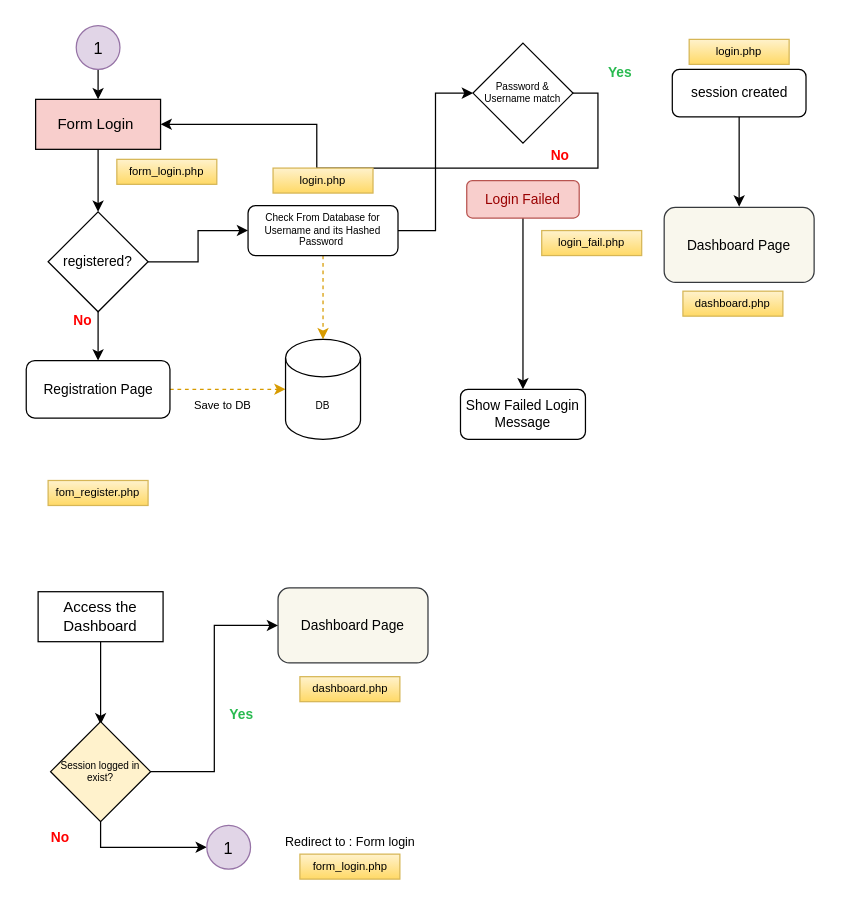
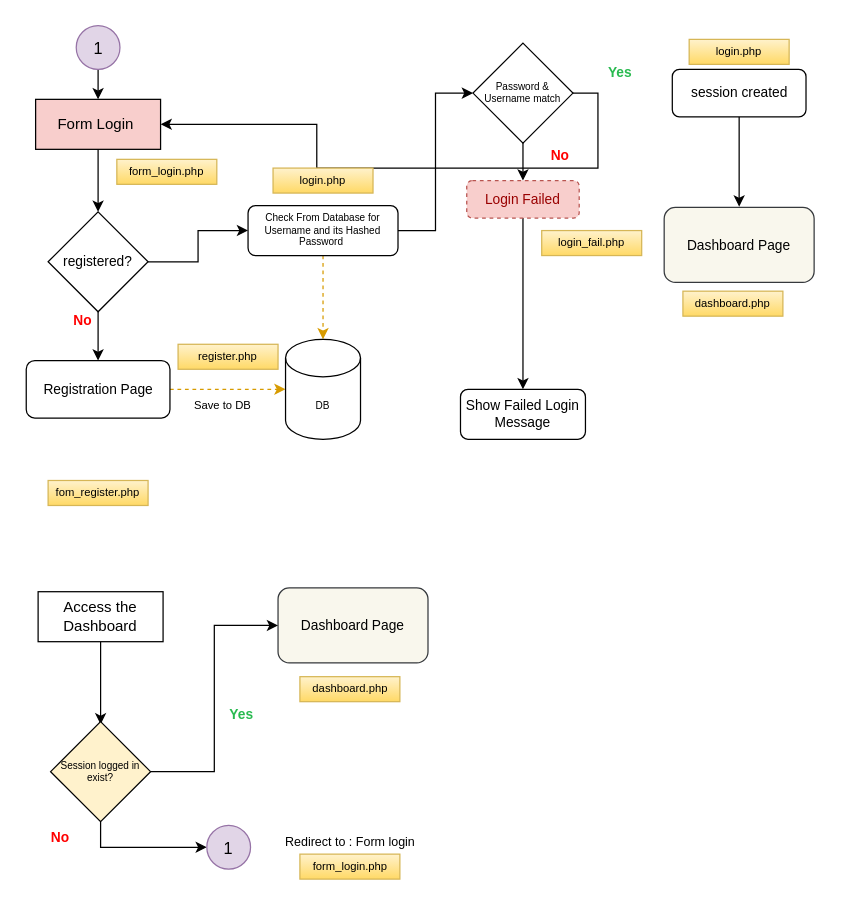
  <mxCell id="0" />
  <mxCell id="1" parent="0" />
  <mxCell id="2" style="edgeStyle=orthogonalEdgeStyle;rounded=0;orthogonalLoop=1;jettySize=auto;html=1;exitX=0.5;exitY=1;exitDx=0;exitDy=0;entryX=0.5;entryY=0;entryDx=0;entryDy=0;fontSize=11;" parent="1" source="3" target="6" edge="1"><mxGeometry relative="1" as="geometry" /></mxCell>
  <mxCell id="3" value="Form Login&amp;nbsp;" style="rounded=0;whiteSpace=wrap;html=1;fillColor=#f8cecc;" parent="1" vertex="1"><mxGeometry x="28" y="79" width="100" height="40" as="geometry" /></mxCell>
  <mxCell id="4" style="edgeStyle=orthogonalEdgeStyle;rounded=0;orthogonalLoop=1;jettySize=auto;html=1;exitX=0.5;exitY=1;exitDx=0;exitDy=0;entryX=0.5;entryY=0;entryDx=0;entryDy=0;fontSize=8;" parent="1" source="6" target="16" edge="1"><mxGeometry relative="1" as="geometry" /></mxCell>
  <mxCell id="5" style="edgeStyle=orthogonalEdgeStyle;rounded=0;orthogonalLoop=1;jettySize=auto;html=1;exitX=1;exitY=0.5;exitDx=0;exitDy=0;entryX=0;entryY=0.5;entryDx=0;entryDy=0;fontSize=8;" parent="1" source="6" target="20" edge="1"><mxGeometry relative="1" as="geometry" /></mxCell>
  <mxCell id="6" value="registered?" style="rhombus;whiteSpace=wrap;html=1;fontSize=11;" parent="1" vertex="1"><mxGeometry x="38" y="169" width="80" height="80" as="geometry" /></mxCell>
  <mxCell id="7" value="Dashboard Page" style="rounded=1;whiteSpace=wrap;html=1;fontSize=11;fillColor=#f9f7ed;strokeColor=#36393d;" parent="1" vertex="1"><mxGeometry x="531" y="165.5" width="120" height="60" as="geometry" /></mxCell>
  <mxCell id="8" value="Yes" style="text;html=1;align=center;verticalAlign=middle;whiteSpace=wrap;rounded=0;fontSize=11;fontStyle=1;fontColor=#29BA50;" parent="1" vertex="1"><mxGeometry x="476" y="48" width="40" height="20" as="geometry" /></mxCell>
+ <mxCell id="9" style="edgeStyle=orthogonalEdgeStyle;rounded=0;orthogonalLoop=1;jettySize=auto;html=1;exitX=0.5;exitY=1;exitDx=0;exitDy=0;entryX=0.5;entryY=0;entryDx=0;entryDy=0;fontSize=8;" parent="1" source="11" target="13" edge="1"><mxGeometry relative="1" as="geometry" /></mxCell>
  <mxCell id="10" style="edgeStyle=orthogonalEdgeStyle;rounded=0;orthogonalLoop=1;jettySize=auto;html=1;exitX=1;exitY=0.5;exitDx=0;exitDy=0;" edge="1" parent="1" source="11" target="3"><mxGeometry relative="1" as="geometry" /></mxCell>
  <mxCell id="11" value="Password &amp;amp; Username match" style="rhombus;whiteSpace=wrap;html=1;fontSize=8;" parent="1" vertex="1"><mxGeometry x="378" y="34" width="80" height="80" as="geometry" /></mxCell>
  <mxCell id="12" style="edgeStyle=orthogonalEdgeStyle;rounded=0;orthogonalLoop=1;jettySize=auto;html=1;exitX=0.5;exitY=1;exitDx=0;exitDy=0;fontSize=8;" parent="1" source="13" target="14" edge="1"><mxGeometry relative="1" as="geometry" /></mxCell>
- <mxCell id="13" value="Login Failed" style="rounded=1;whiteSpace=wrap;html=1;fontSize=11;fillColor=#f8cecc;strokeColor=#b85450;fontColor=#990000;" parent="1" vertex="1"><mxGeometry x="373" y="144" width="90" height="30" as="geometry" /></mxCell>
+ <mxCell id="13" value="Login Failed" style="rounded=1;whiteSpace=wrap;html=1;fontSize=11;fillColor=#f8cecc;strokeColor=#b85450;fontColor=#990000;dashed=1;" parent="1" vertex="1"><mxGeometry x="373" y="144" width="90" height="30" as="geometry" /></mxCell>
  <mxCell id="14" value="Show Failed Login Message" style="rounded=1;whiteSpace=wrap;html=1;fontSize=11;" parent="1" vertex="1"><mxGeometry x="368" y="311" width="100" height="40" as="geometry" /></mxCell>
  <mxCell id="15" style="edgeStyle=orthogonalEdgeStyle;rounded=0;orthogonalLoop=1;jettySize=auto;html=1;exitX=1;exitY=0.5;exitDx=0;exitDy=0;entryX=0;entryY=0.5;entryDx=0;entryDy=0;entryPerimeter=0;fontSize=8;dashed=1;fillColor=#ffe6cc;strokeColor=#d79b00;" parent="1" source="16" target="21" edge="1"><mxGeometry relative="1" as="geometry" /></mxCell>
  <mxCell id="16" value="Registration Page" style="rounded=1;whiteSpace=wrap;html=1;fontSize=11;" parent="1" vertex="1"><mxGeometry x="20.5" y="288" width="115" height="46" as="geometry" /></mxCell>
  <mxCell id="17" value="No" style="text;html=1;align=center;verticalAlign=middle;whiteSpace=wrap;rounded=0;fontSize=11;fontColor=#FF0000;fontStyle=1" parent="1" vertex="1"><mxGeometry x="46" y="246" width="40" height="20" as="geometry" /></mxCell>
  <mxCell id="18" style="edgeStyle=orthogonalEdgeStyle;rounded=0;orthogonalLoop=1;jettySize=auto;html=1;exitX=1;exitY=0.5;exitDx=0;exitDy=0;entryX=0;entryY=0.5;entryDx=0;entryDy=0;fontSize=8;" parent="1" source="20" target="11" edge="1"><mxGeometry relative="1" as="geometry" /></mxCell>
  <mxCell id="19" style="edgeStyle=orthogonalEdgeStyle;rounded=0;orthogonalLoop=1;jettySize=auto;html=1;exitX=0.5;exitY=1;exitDx=0;exitDy=0;entryX=0.5;entryY=0;entryDx=0;entryDy=0;entryPerimeter=0;dashed=1;fontSize=9;fillColor=#ffe6cc;strokeColor=#d79b00;" parent="1" source="20" target="21" edge="1"><mxGeometry relative="1" as="geometry" /></mxCell>
  <mxCell id="20" value="Check From Database for Username and its Hashed Password&amp;nbsp;" style="rounded=1;whiteSpace=wrap;html=1;fontSize=8;" parent="1" vertex="1"><mxGeometry x="198" y="164" width="120" height="40" as="geometry" /></mxCell>
  <mxCell id="21" value="DB" style="shape=cylinder3;whiteSpace=wrap;html=1;boundedLbl=1;backgroundOutline=1;size=15;fontSize=8;" parent="1" vertex="1"><mxGeometry x="228" y="271" width="60" height="80" as="geometry" /></mxCell>
  <mxCell id="22" value="Save to DB" style="text;html=1;strokeColor=none;fillColor=none;align=center;verticalAlign=middle;whiteSpace=wrap;rounded=0;fontSize=9;" parent="1" vertex="1"><mxGeometry x="138" y="314" width="80" height="20" as="geometry" /></mxCell>
  <mxCell id="23" value="form_login.php" style="text;html=1;strokeColor=#d6b656;fillColor=#fff2cc;align=center;verticalAlign=middle;whiteSpace=wrap;rounded=0;fontSize=9;gradientColor=#ffd966;" parent="1" vertex="1"><mxGeometry x="93" y="127" width="80" height="20" as="geometry" /></mxCell>
  <mxCell id="24" value="login.php" style="text;html=1;strokeColor=#d6b656;fillColor=#fff2cc;align=center;verticalAlign=middle;whiteSpace=wrap;rounded=0;fontSize=9;gradientColor=#ffd966;" parent="1" vertex="1"><mxGeometry x="218" y="134" width="80" height="20" as="geometry" /></mxCell>
  <mxCell id="25" value="fom_register.php" style="text;html=1;strokeColor=#d6b656;fillColor=#fff2cc;align=center;verticalAlign=middle;whiteSpace=wrap;rounded=0;fontSize=9;gradientColor=#ffd966;" parent="1" vertex="1"><mxGeometry x="38" y="384" width="80" height="20" as="geometry" /></mxCell>
  <mxCell id="26" value="login_fail.php" style="text;html=1;strokeColor=#d6b656;fillColor=#fff2cc;align=center;verticalAlign=middle;whiteSpace=wrap;rounded=0;fontSize=9;gradientColor=#ffd966;" parent="1" vertex="1"><mxGeometry x="433" y="184" width="80" height="20" as="geometry" /></mxCell>
  <mxCell id="27" value="dashboard.php" style="text;html=1;strokeColor=#d6b656;fillColor=#fff2cc;align=center;verticalAlign=middle;whiteSpace=wrap;rounded=0;fontSize=9;gradientColor=#ffd966;" parent="1" vertex="1"><mxGeometry x="546" y="232.5" width="80" height="20" as="geometry" /></mxCell>
  <mxCell id="28" value="No" style="text;html=1;align=center;verticalAlign=middle;whiteSpace=wrap;rounded=0;fontSize=11;fontColor=#FF0000;fontStyle=1" parent="1" vertex="1"><mxGeometry x="428" y="114" width="40" height="20" as="geometry" /></mxCell>
+ <mxCell id="29" value="register.php" style="text;html=1;strokeColor=#d6b656;fillColor=#fff2cc;align=center;verticalAlign=middle;whiteSpace=wrap;rounded=0;fontSize=9;gradientColor=#ffd966;" parent="1" vertex="1"><mxGeometry x="142" y="275" width="80" height="20" as="geometry" /></mxCell>
  <mxCell id="30" style="edgeStyle=orthogonalEdgeStyle;rounded=0;orthogonalLoop=1;jettySize=auto;html=1;exitX=0.5;exitY=1;exitDx=0;exitDy=0;" edge="1" parent="1" source="31"><mxGeometry relative="1" as="geometry"><mxPoint x="591" y="164.844" as="targetPoint" /></mxGeometry></mxCell>
  <mxCell id="31" value="session created" style="rounded=1;whiteSpace=wrap;html=1;fontSize=11;" vertex="1" parent="1"><mxGeometry x="537.5" y="55" width="107" height="38" as="geometry" /></mxCell>
  <mxCell id="32" value="login.php" style="text;html=1;strokeColor=#d6b656;fillColor=#fff2cc;align=center;verticalAlign=middle;whiteSpace=wrap;rounded=0;fontSize=9;gradientColor=#ffd966;" vertex="1" parent="1"><mxGeometry x="551" y="31" width="80" height="20" as="geometry" /></mxCell>
  <mxCell id="33" value="Dashboard Page" style="rounded=1;whiteSpace=wrap;html=1;fontSize=11;fillColor=#f9f7ed;strokeColor=#36393d;" vertex="1" parent="1"><mxGeometry x="222" y="470" width="120" height="60" as="geometry" /></mxCell>
  <mxCell id="34" value="dashboard.php" style="text;html=1;strokeColor=#d6b656;fillColor=#fff2cc;align=center;verticalAlign=middle;whiteSpace=wrap;rounded=0;fontSize=9;gradientColor=#ffd966;" vertex="1" parent="1"><mxGeometry x="239.5" y="541" width="80" height="20" as="geometry" /></mxCell>
  <mxCell id="35" style="edgeStyle=orthogonalEdgeStyle;rounded=0;orthogonalLoop=1;jettySize=auto;html=1;exitX=0.5;exitY=1;exitDx=0;exitDy=0;" edge="1" parent="1" source="36"><mxGeometry relative="1" as="geometry"><mxPoint x="80" y="579.177" as="targetPoint" /></mxGeometry></mxCell>
  <mxCell id="36" value="Access the Dashboard" style="rounded=0;whiteSpace=wrap;html=1;" vertex="1" parent="1"><mxGeometry x="30" y="473" width="100" height="40" as="geometry" /></mxCell>
  <mxCell id="37" style="edgeStyle=orthogonalEdgeStyle;rounded=0;orthogonalLoop=1;jettySize=auto;html=1;exitX=0.5;exitY=1;exitDx=0;exitDy=0;entryX=0;entryY=0.5;entryDx=0;entryDy=0;fontSize=8;" edge="1" parent="1" source="39" target="41"><mxGeometry relative="1" as="geometry" /></mxCell>
  <mxCell id="38" style="edgeStyle=orthogonalEdgeStyle;rounded=0;orthogonalLoop=1;jettySize=auto;html=1;exitX=1;exitY=0.5;exitDx=0;exitDy=0;entryX=0;entryY=0.5;entryDx=0;entryDy=0;fontSize=13;" edge="1" parent="1" source="39" target="33"><mxGeometry relative="1" as="geometry" /></mxCell>
  <mxCell id="39" value="Session logged in exist?" style="rhombus;whiteSpace=wrap;html=1;fontSize=8;fillColor=#fff2cc;" vertex="1" parent="1"><mxGeometry x="40" y="577" width="80" height="80" as="geometry" /></mxCell>
  <mxCell id="40" value="No" style="text;html=1;align=center;verticalAlign=middle;whiteSpace=wrap;rounded=0;fontSize=11;fontColor=#FF0000;fontStyle=1" vertex="1" parent="1"><mxGeometry x="28" y="660" width="40" height="20" as="geometry" /></mxCell>
  <mxCell id="41" value="1" style="ellipse;whiteSpace=wrap;html=1;aspect=fixed;fontSize=13;fillColor=#e1d5e7;strokeColor=#9673a6;" vertex="1" parent="1"><mxGeometry x="165" y="660" width="35" height="35" as="geometry" /></mxCell>
  <mxCell id="42" style="edgeStyle=orthogonalEdgeStyle;rounded=0;orthogonalLoop=1;jettySize=auto;html=1;exitX=0.5;exitY=1;exitDx=0;exitDy=0;entryX=0.5;entryY=0;entryDx=0;entryDy=0;fontSize=13;" edge="1" parent="1" source="43" target="3"><mxGeometry relative="1" as="geometry" /></mxCell>
  <mxCell id="43" value="1" style="ellipse;whiteSpace=wrap;html=1;aspect=fixed;fontSize=13;fillColor=#e1d5e7;strokeColor=#9673a6;" vertex="1" parent="1"><mxGeometry x="60.5" y="20" width="35" height="35" as="geometry" /></mxCell>
  <mxCell id="44" value="Yes" style="text;html=1;align=center;verticalAlign=middle;whiteSpace=wrap;rounded=0;fontSize=11;fontStyle=1;fontColor=#29BA50;" vertex="1" parent="1"><mxGeometry x="173" y="561" width="40" height="20" as="geometry" /></mxCell>
  <mxCell id="45" value="Redirect to : Form login" style="text;html=1;strokeColor=none;fillColor=none;align=center;verticalAlign=middle;whiteSpace=wrap;rounded=0;fontSize=10;" vertex="1" parent="1"><mxGeometry x="218" y="663" width="124" height="20" as="geometry" /></mxCell>
  <mxCell id="46" value="form_login.php" style="text;html=1;strokeColor=#d6b656;fillColor=#fff2cc;align=center;verticalAlign=middle;whiteSpace=wrap;rounded=0;fontSize=9;gradientColor=#ffd966;" vertex="1" parent="1"><mxGeometry x="239.5" y="683" width="80" height="20" as="geometry" /></mxCell>
